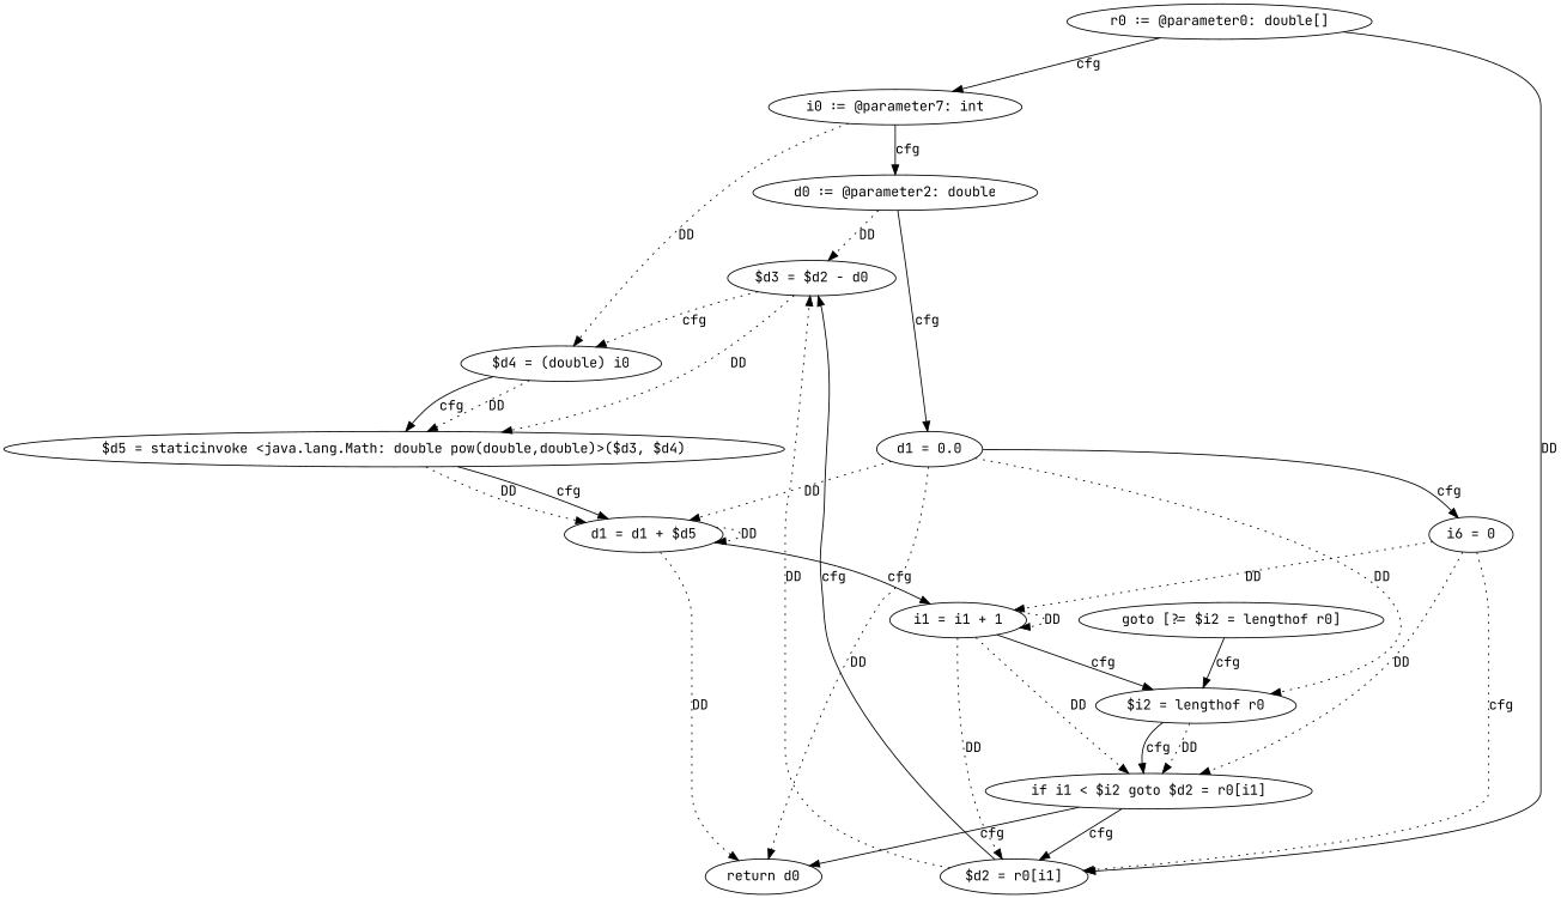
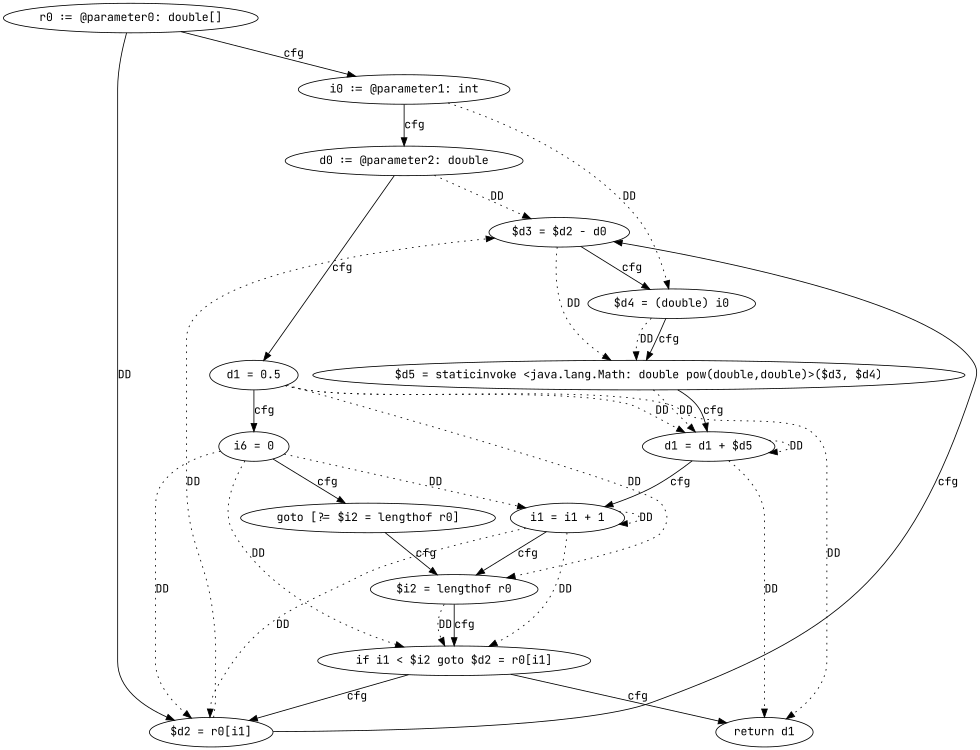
  digraph {
    fontname="JetBrains Mono"
    node [fontname="JetBrains Mono"]
    edge [fontname="JetBrains Mono" style=dotted]
    n1 [label="r0 := @parameter0: double[]"]
-   n2 [label="i0 := @parameter7: int"]
+   n2 [label="i0 := @parameter1: int"]
    n3 [label="$d2 = r0[i1]"]
    n4 [label="d0 := @parameter2: double"]
    n5 [label="$d4 = (double) i0"]
    n6 [label="$d3 = $d2 - d0"]
    n7 [label="$i2 = lengthof r0"]
    n8 [label="if i1 < $i2 goto $d2 = r0[i1]"]
-   n9 [label="d1 = 0.0"]
+   n9 [label="d1 = 0.5"]
    n10 [label="$d5 = staticinvoke <java.lang.Math: double pow(double,double)>($d3, $d4)"]
    n11 [label="i6 = 0"]
    n12 [label="d1 = d1 + $d5"]
-   n13 [label="return d0"]
+   n13 [label="return d1"]
    n14 [label="goto [?= $i2 = lengthof r0]"]
    n15 [label="i1 = i1 + 1"]
    n1 -> n2 [label=cfg style=""]
    n1 -> n3 [label=DD style=solid]
    n2 -> n4 [label=cfg style=""]
    n2 -> n5 [label=DD]
    n3 -> n6 [label=DD]
    n3 -> n6 [label=cfg style=""]
    n4 -> n6 [label=DD]
    n4 -> n9 [label=cfg style=""]
    n5 -> n10 [label=DD]
    n5 -> n10 [label=cfg style=""]
-   n6 -> n5 [label=cfg]
+   n6 -> n5 [label=cfg style=""]
    n6 -> n10 [label=DD]
    n7 -> n8 [label=DD]
    n7 -> n8 [label=cfg style=""]
    n8 -> n3 [label=cfg style=""]
    n8 -> n13 [label=cfg style=""]
    n9 -> n7 [label=DD]
    n9 -> n11 [label=cfg style=""]
    n9 -> n12 [label=DD]
    n9 -> n13 [label=DD]
    n10 -> n12 [label=DD]
    n10 -> n12 [label=cfg style=""]
-   n11 -> n3 [label=cfg]
+   n11 -> n3 [label=DD]
    n11 -> n8 [label=DD]
+   n11 -> n14 [label=cfg style=""]
    n11 -> n15 [label=DD]
    n12 -> n12 [label=DD]
    n12 -> n13 [label=DD]
    n12 -> n15 [label=cfg style=""]
    n14 -> n7 [label=cfg style=""]
    n15 -> n3 [label=DD]
    n15 -> n7 [label=cfg style=""]
    n15 -> n8 [label=DD]
    n15 -> n15 [label=DD]
  }
